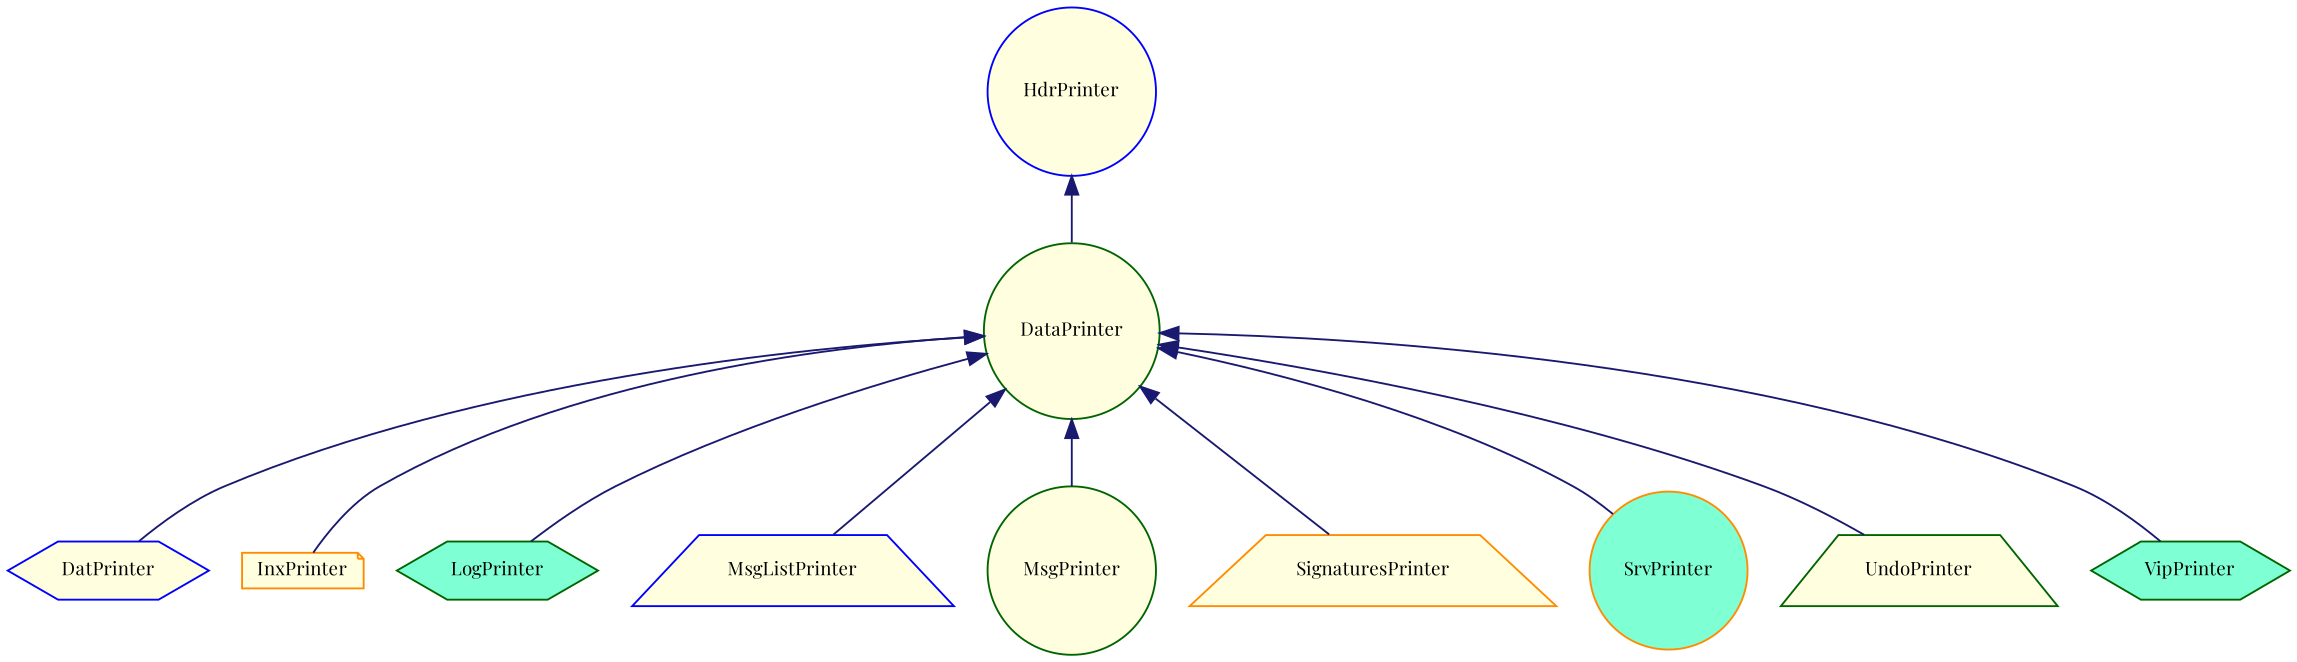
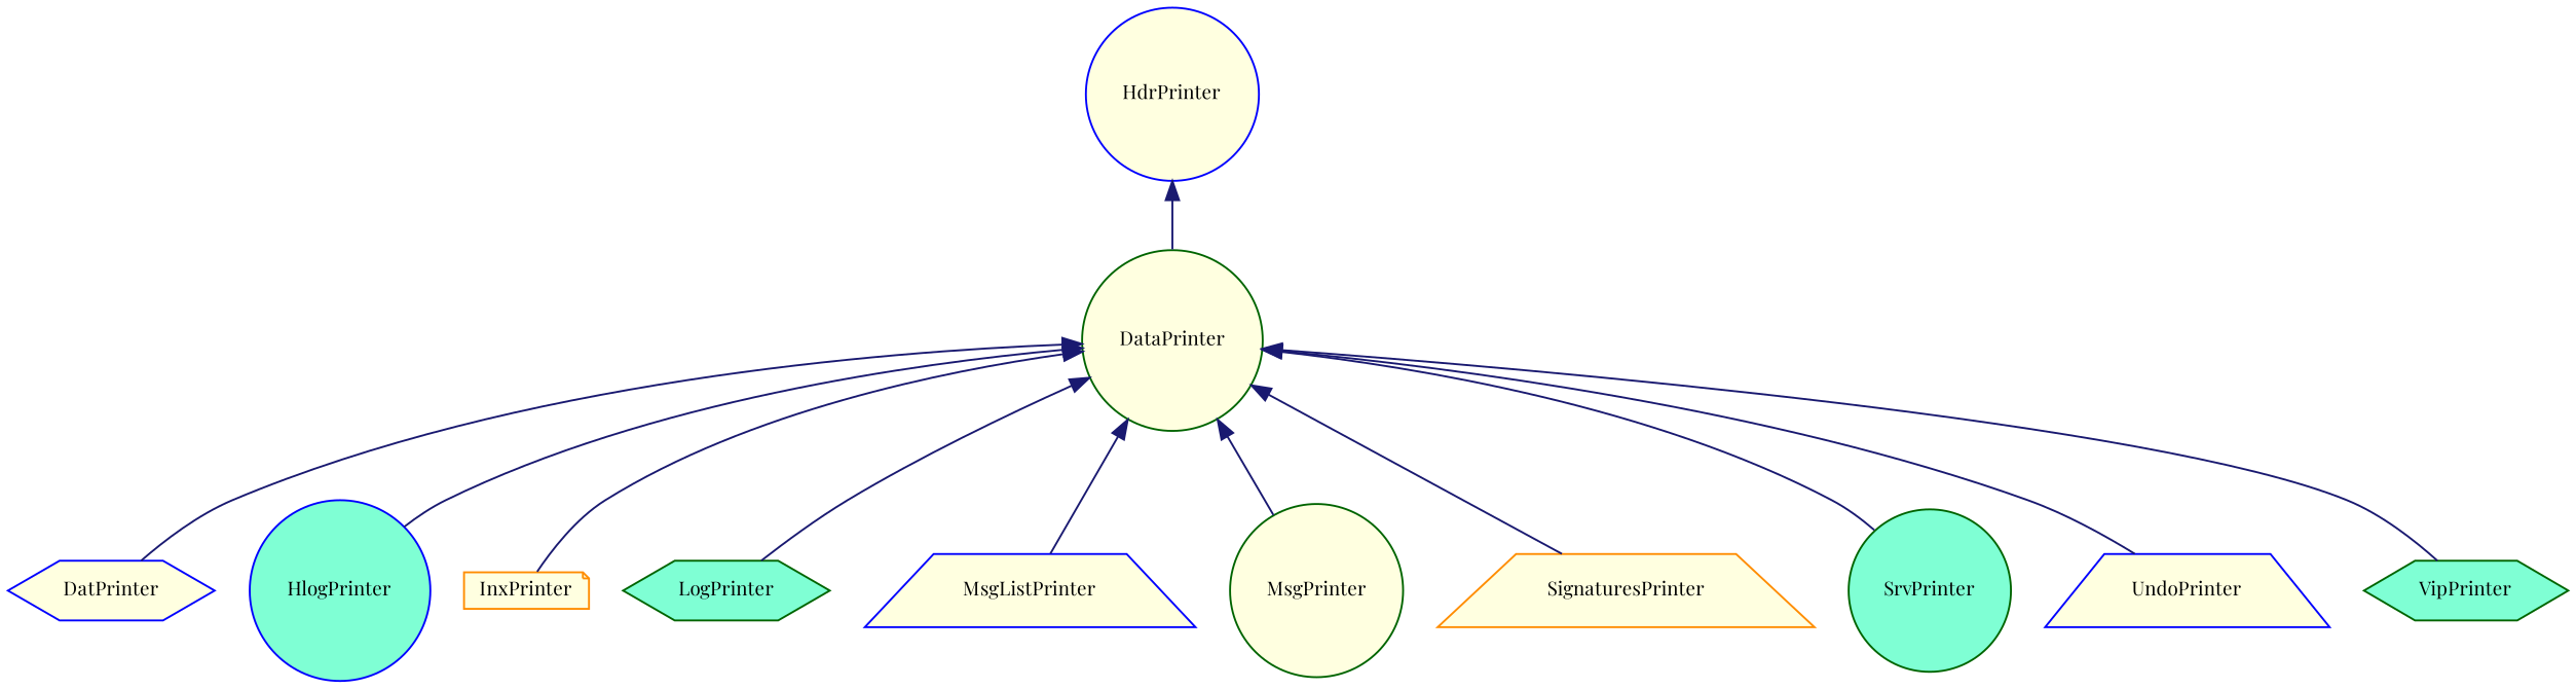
  digraph {
    fontname="Playfair Display"
    rankdir=TB
    node [color=blue fillcolor=lightyellow fontname="Playfair Display" fontsize=10 shape=circle style=filled]
    edge [color=midnightblue dir=back fontname="Playfair Display" fontsize=10 labelfontname=Helvetica labelfontsize=10 style=solid]
    n1 [color=darkgreen height=0.2 label=DataPrinter width=0.4]
    n2 [height=0.2 label=DatPrinter shape=hexagon width=0.4]
+   n3 [fillcolor=aquamarine height=0.2 label=HlogPrinter width=0.4]
    n4 [color=darkorange height=0.2 label=InxPrinter shape=note width=0.4]
    n5 [color=darkgreen fillcolor=aquamarine height=0.2 label=LogPrinter shape=hexagon width=0.4]
    n6 [height=0.2 label=MsgListPrinter shape=trapezium width=0.4]
    n7 [color=darkgreen height=0.2 label=MsgPrinter width=0.4]
    n8 [color=darkorange height=0.2 label=SignaturesPrinter shape=trapezium width=0.4]
-   n9 [color=darkorange fillcolor=aquamarine height=0.2 label=SrvPrinter width=0.4]
-   n10 [color=darkgreen height=0.2 label=UndoPrinter shape=trapezium width=0.4]
+   n9 [color=darkgreen fillcolor=aquamarine height=0.2 label=SrvPrinter width=0.4]
+   n10 [height=0.2 label=UndoPrinter shape=trapezium width=0.4]
    n11 [color=darkgreen fillcolor=aquamarine height=0.2 label=VipPrinter shape=hexagon width=0.4]
    n12 [height=0.2 label=HdrPrinter width=0.4]
    n1 -> n2
+   n1 -> n3
    n1 -> n4
    n1 -> n5
    n1 -> n6
    n1 -> n7
    n1 -> n8
    n1 -> n9
    n1 -> n10
    n1 -> n11
    n12 -> n1
  }
